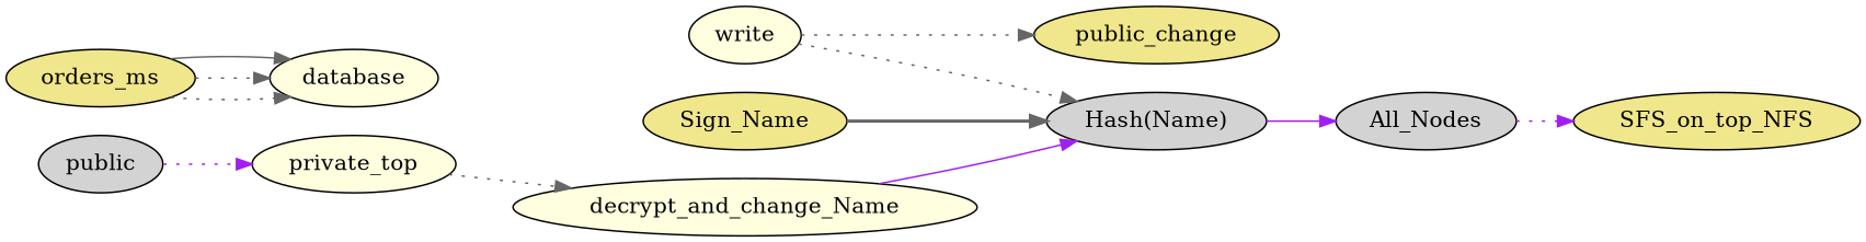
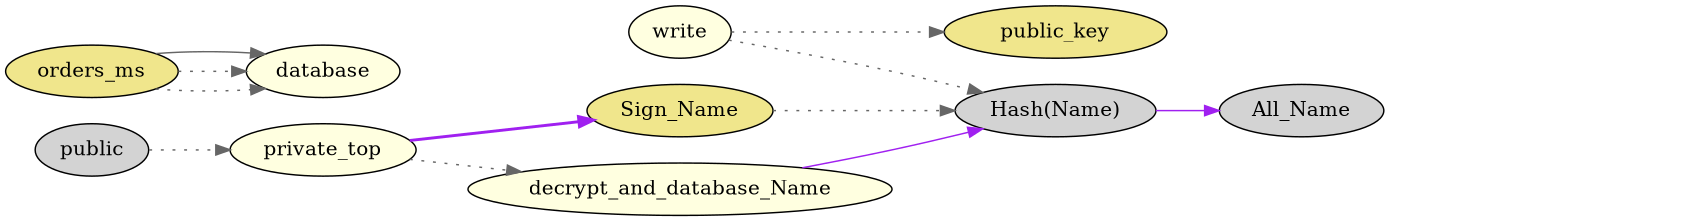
  digraph {
    rankdir=LR
    node [fillcolor=lightyellow style=filled]
    edge [color=gray40 style=dotted]
    write
-   public_key [fillcolor=khaki label=public_change]
+   public_key [fillcolor=khaki]
    "Hash(Name)" [fillcolor=lightgrey]
-   All_Nodes [fillcolor=lightgrey]
-   SFS_on_top_NFS [fillcolor=khaki]
+   All_Nodes [fillcolor=lightgrey label=All_Name]
    n6 [label=private_top]
    n7 [fillcolor=khaki label=Sign_Name]
-   decrypt_and_change_Name
+   decrypt_and_change_Name [label=decrypt_and_database_Name]
    n9 [fillcolor=lightgrey label=public]
    orders_ms [fillcolor=khaki]
    database
    subgraph sub_1 {
      write
      public_key
      "Hash(Name)"
      All_Nodes
-     SFS_on_top_NFS
      n6
      n7
      decrypt_and_change_Name
      n9
    }
    subgraph sub_2 {
    }
    subgraph sub_3 {
      orders_ms
      database
    }
    subgraph sub_4 {
      orders_ms
      database
    }
    subgraph sub_5 {
      orders_ms
      database
    }
    write -> public_key
    write -> "Hash(Name)"
    "Hash(Name)" -> All_Nodes [color=purple style=solid]
-   All_Nodes -> SFS_on_top_NFS [color=purple]
+   n6 -> n7 [color=purple style=bold]
    n6 -> decrypt_and_change_Name
-   n7 -> "Hash(Name)" [style=bold]
+   n7 -> "Hash(Name)"
    decrypt_and_change_Name -> "Hash(Name)" [color=purple style=solid]
-   n9 -> n6 [color=purple]
+   n9 -> n6
    orders_ms -> database
    orders_ms -> database
    orders_ms -> database [style=solid]
  }
